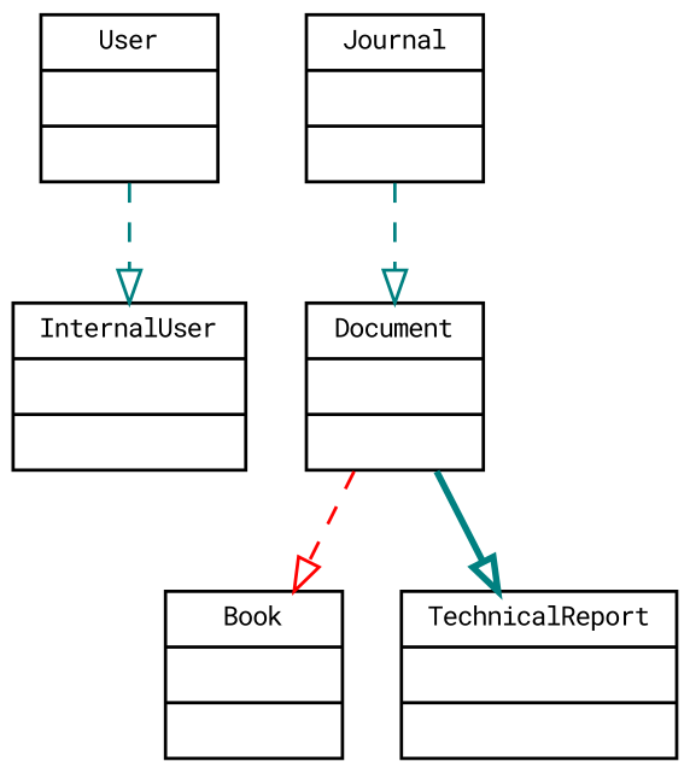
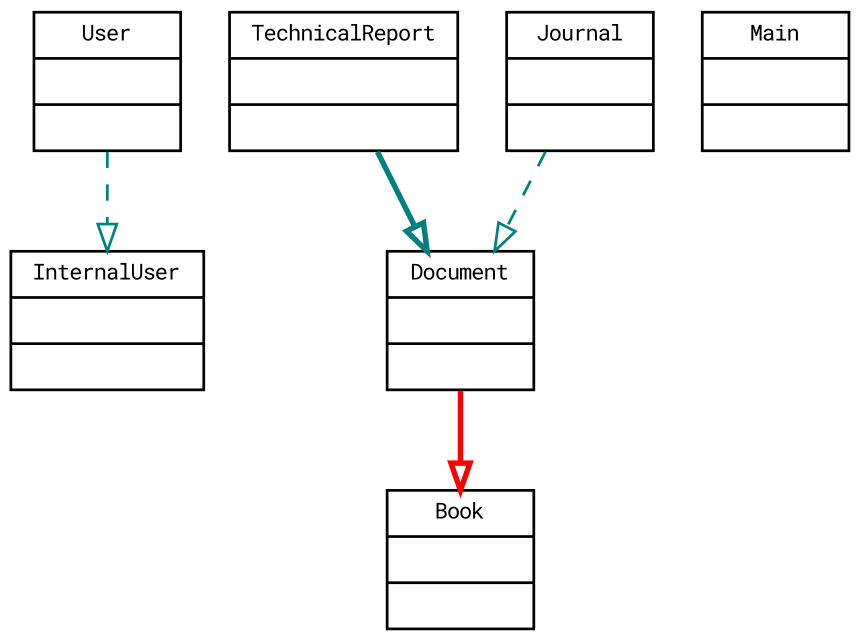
  digraph {
    fontname="Roboto Mono"
    fontsize=8
    node [fontname="Roboto Mono" fontsize=8 shape=record]
    edge [arrowhead=empty color=teal fontname="Roboto Mono" fontsize=8 style=dashed]
    n1 [label="{InternalUser||}"]
    n2 [label="{Book||}"]
    n3 [label="{User||}"]
    n4 [label="{TechnicalReport||}"]
    n5 [label="{Document||}"]
    n6 [label="{Journal||}"]
+   n7 [label="{Main||}"]
    n3 -> n1
-   n5 -> n2 [color=red]
-   n5 -> n4 [style=bold]
+   n5 -> n2 [color=red style=bold]
+   n4 -> n5 [style=bold]
    n6 -> n5
  }
